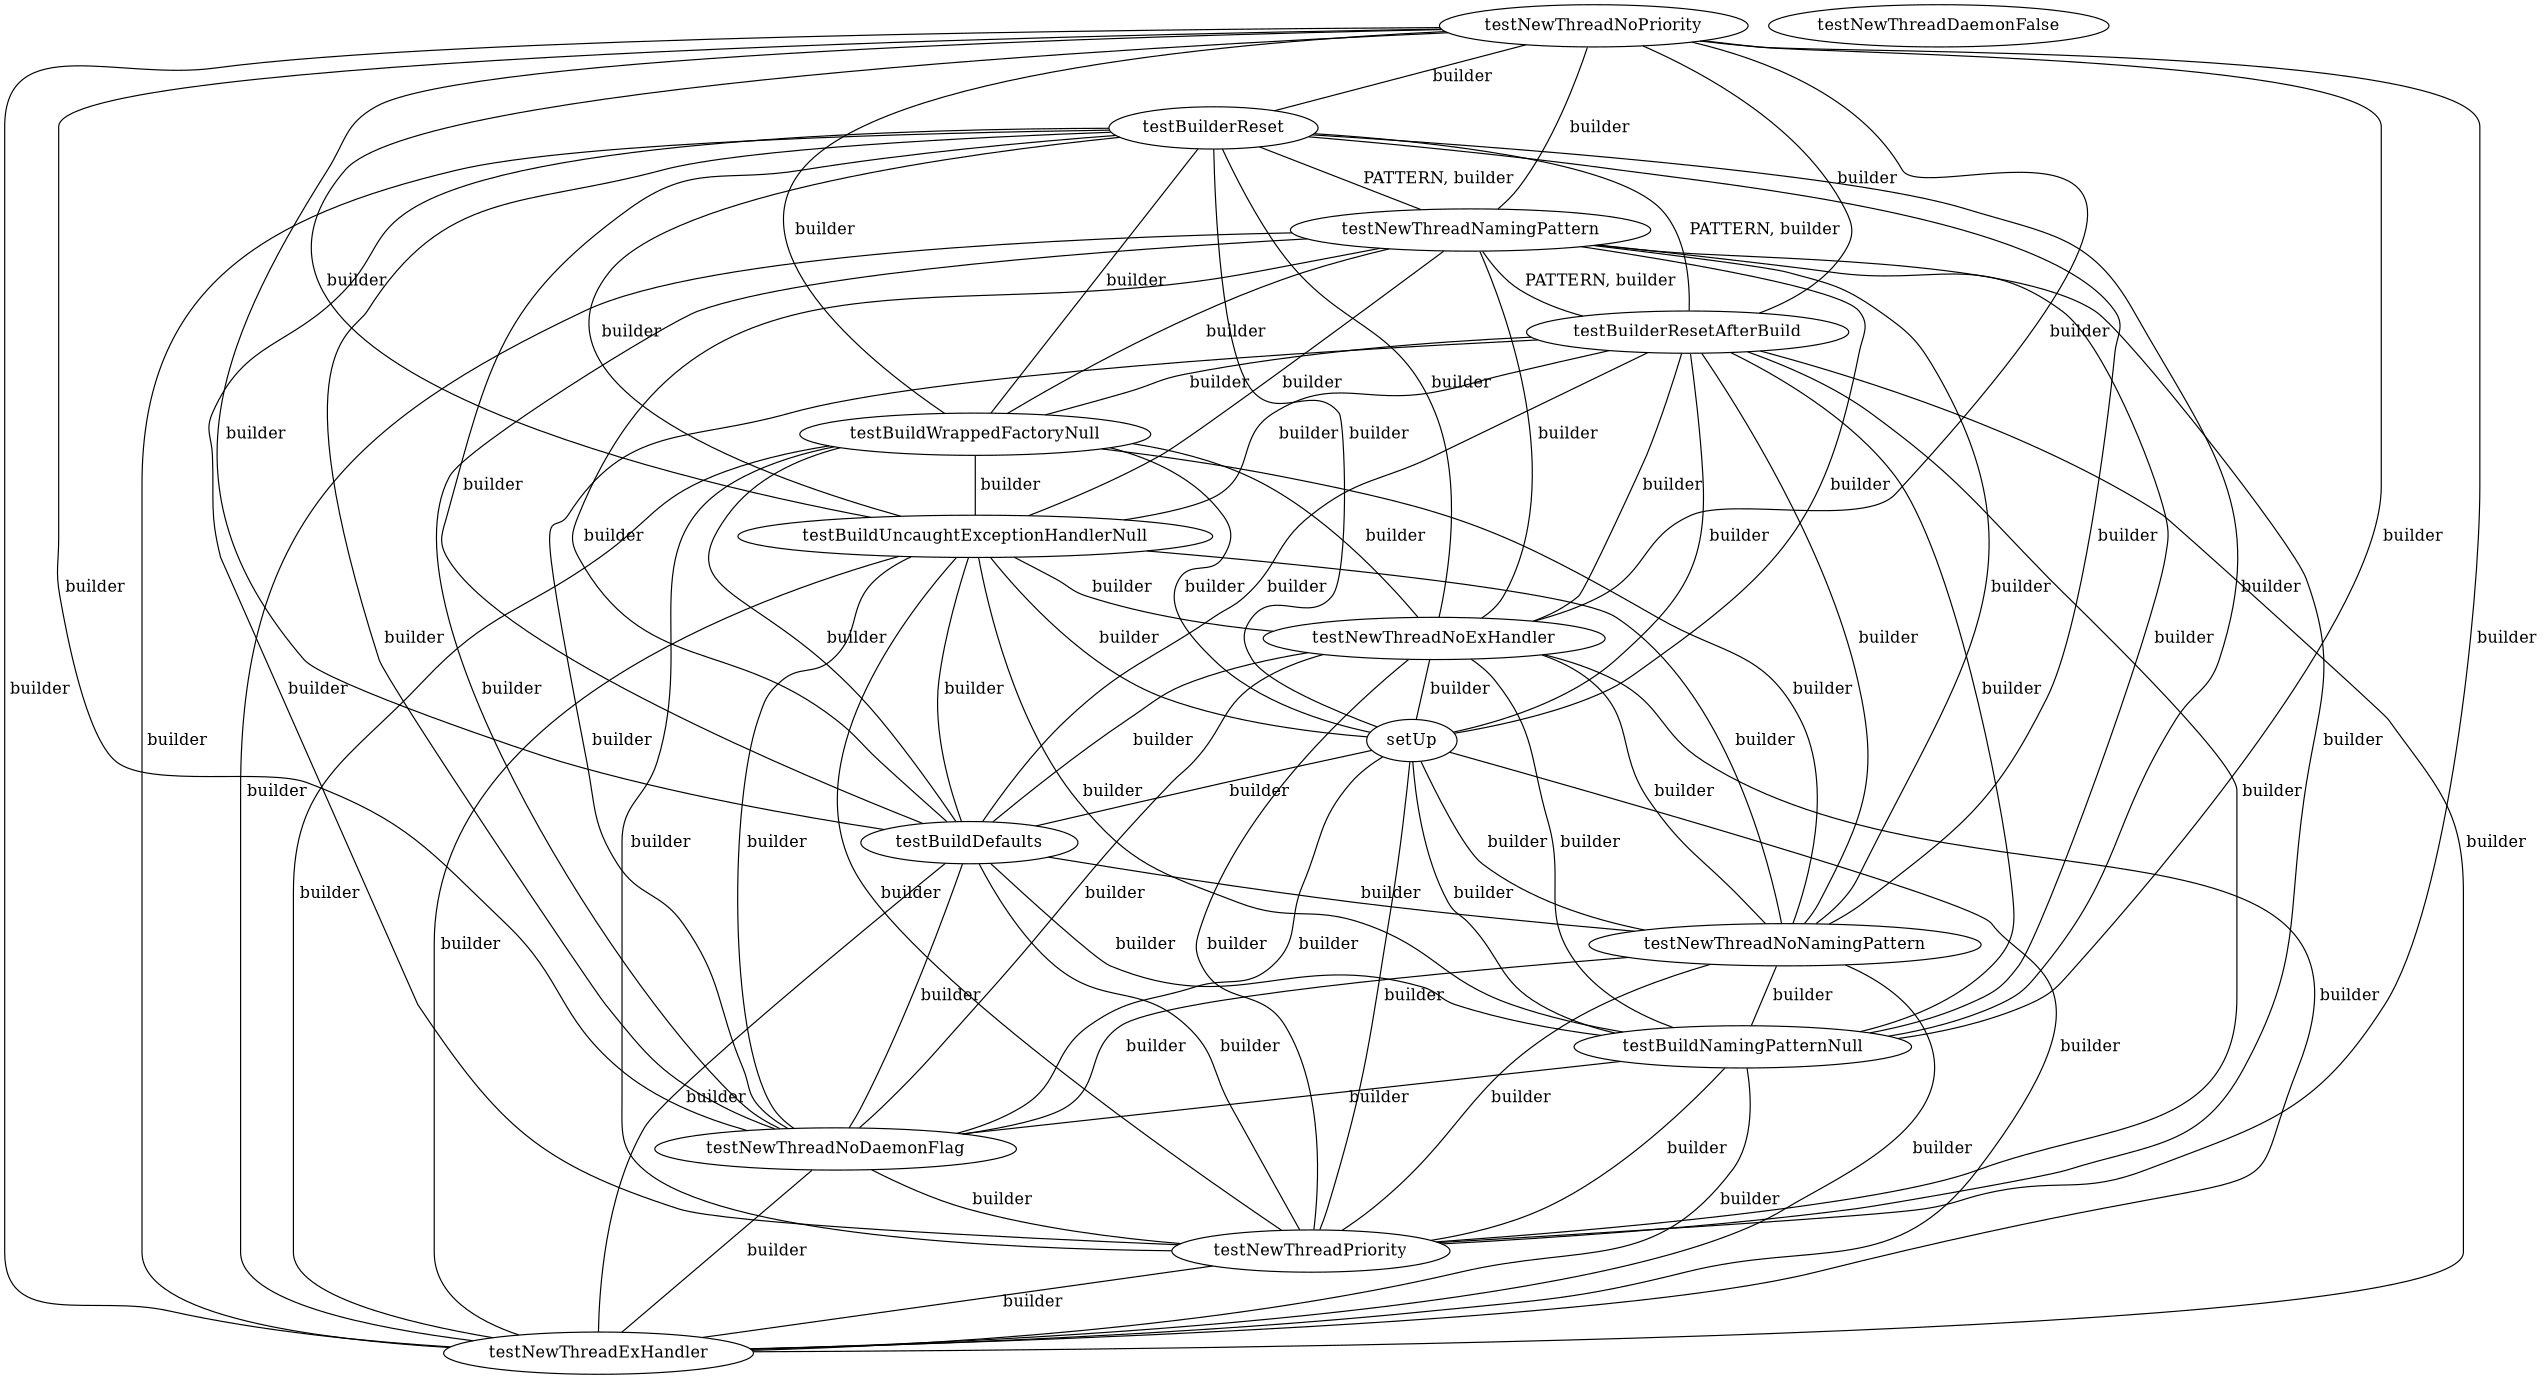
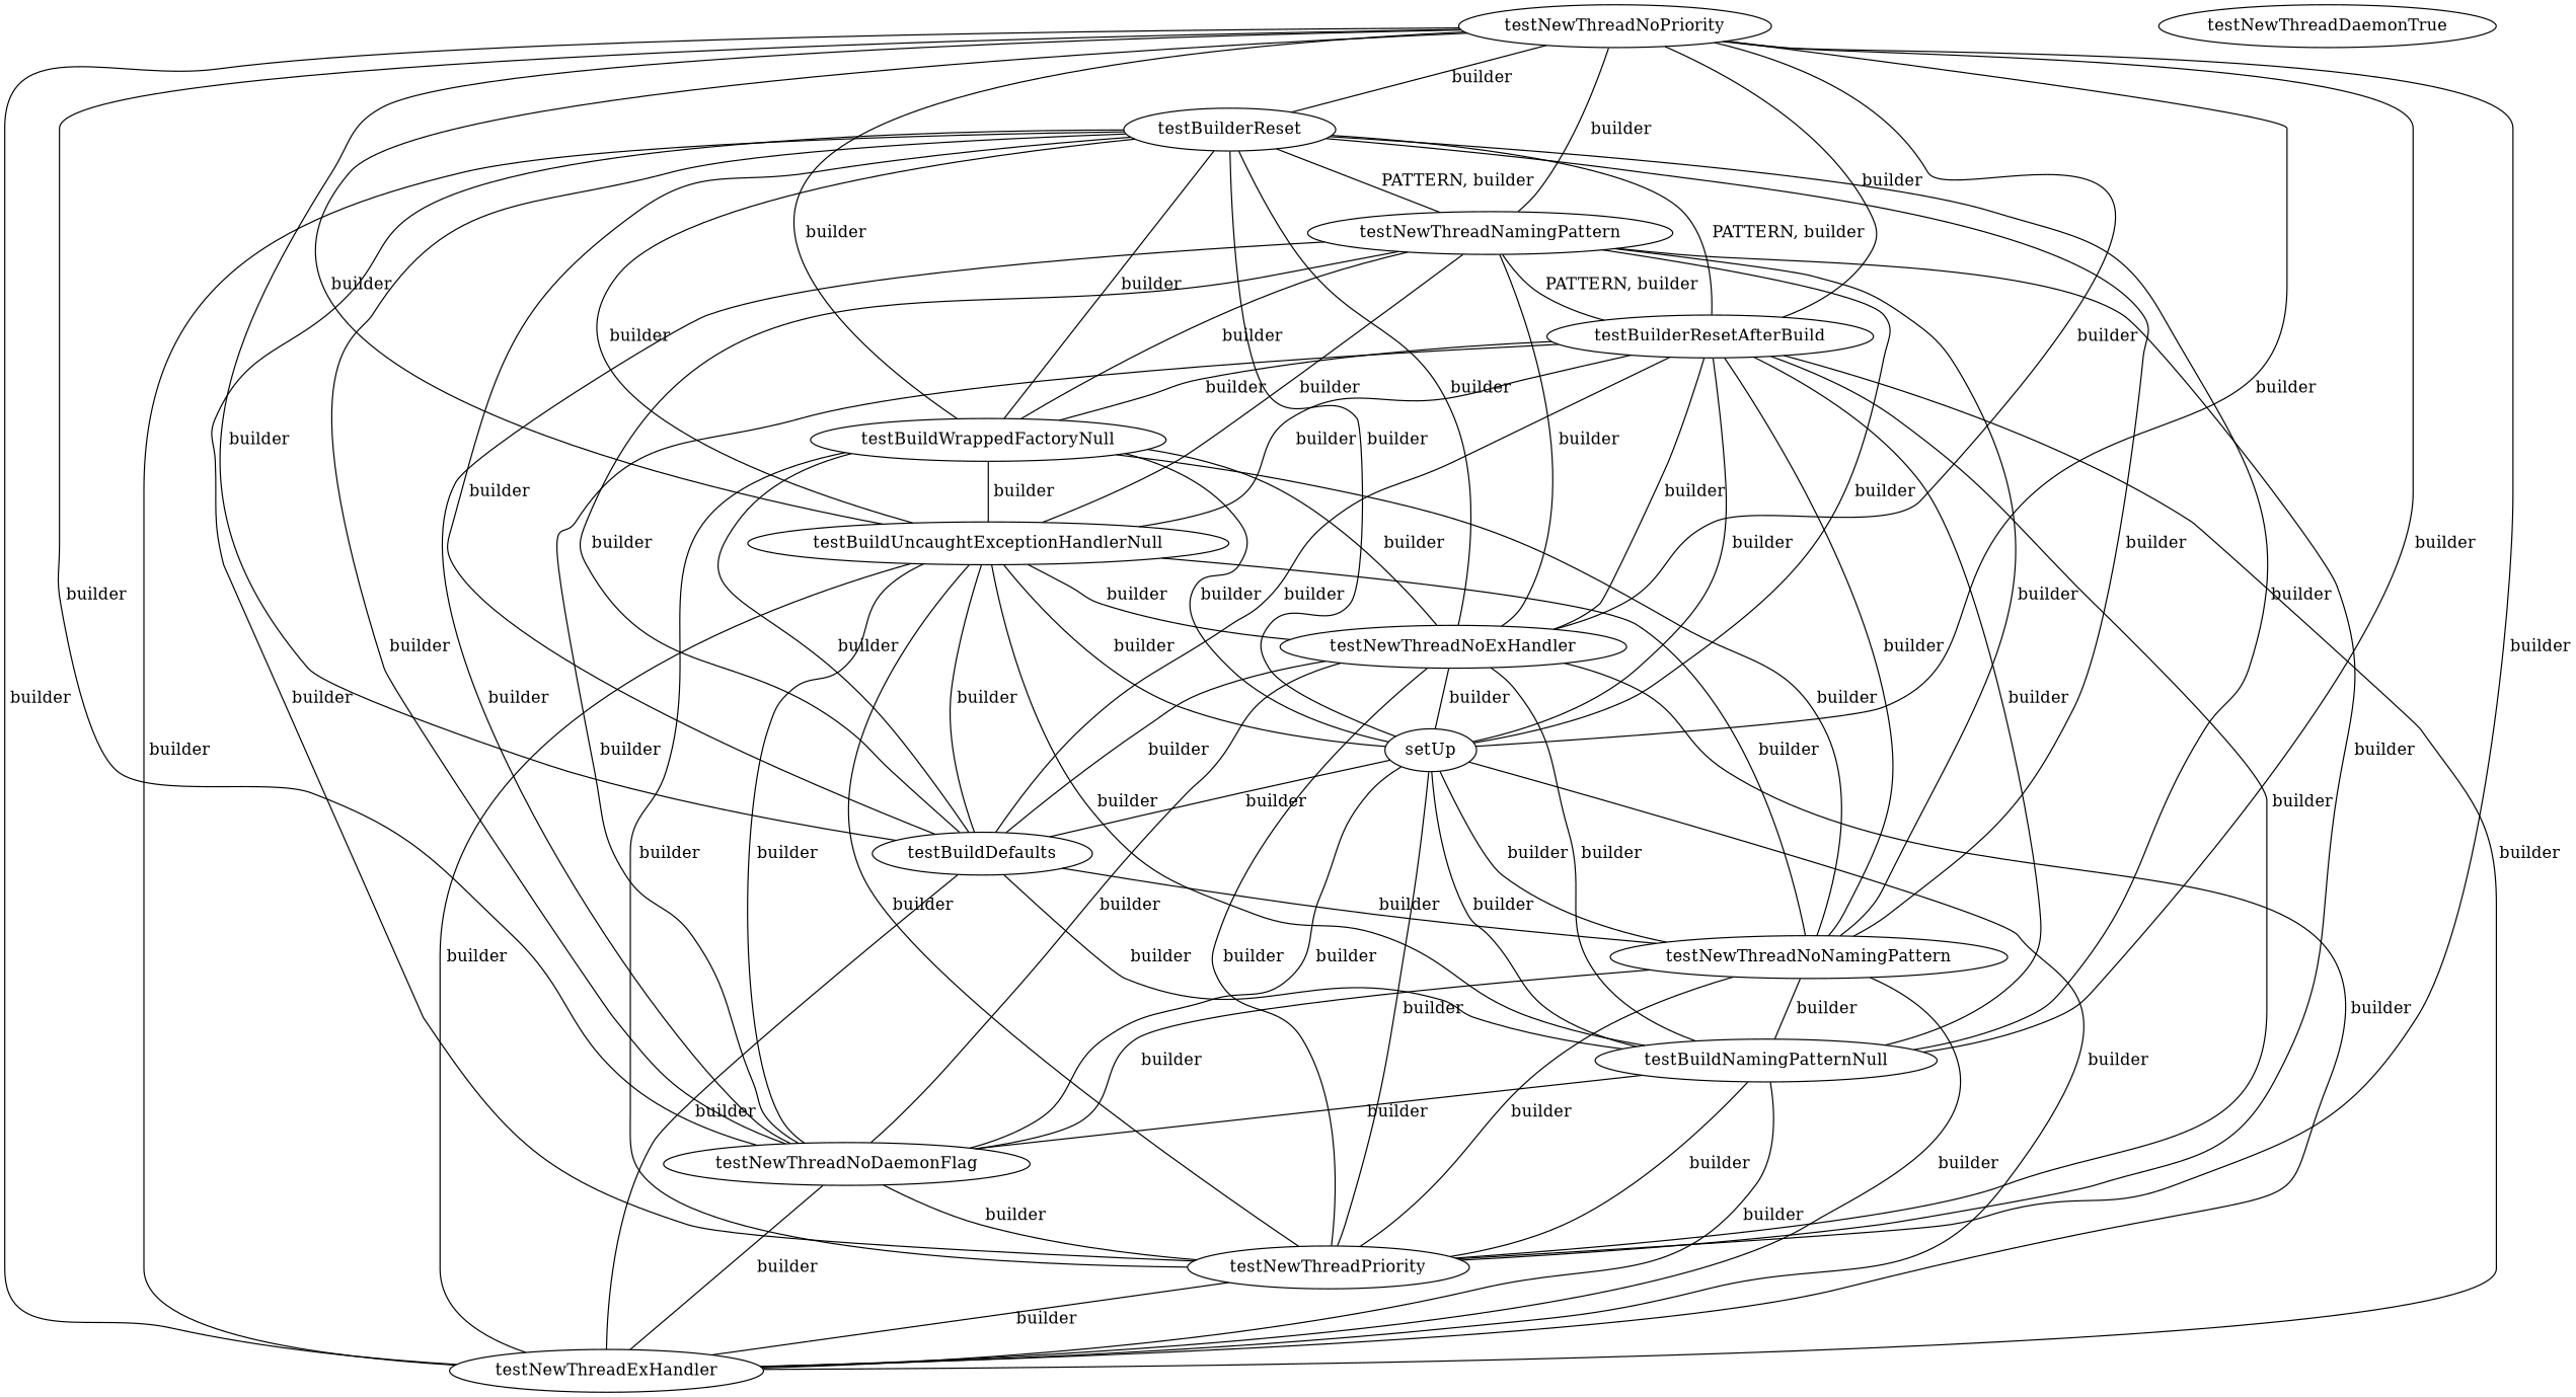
  digraph {
    edge [dir=none]
    testNewThreadNoPriority
    testBuilderReset
    testNewThreadNamingPattern
    testBuilderResetAfterBuild
    testBuildWrappedFactoryNull
    testBuildUncaughtExceptionHandlerNull
    testNewThreadNoExHandler
    setUp
    testBuildDefaults
    testBuildNamingPatternNull
    testNewThreadNoDaemonFlag
    testNewThreadPriority
    testNewThreadExHandler
    testNewThreadNoNamingPattern
-   testNewThreadDaemonFalse
+   testNewThreadDaemonTrue
    testNewThreadNoPriority -> testBuilderReset [label=" builder"]
    testNewThreadNoPriority -> testNewThreadNamingPattern [label=" builder"]
    testNewThreadNoPriority -> testBuilderResetAfterBuild [label=" builder"]
    testNewThreadNoPriority -> testBuildWrappedFactoryNull [label=" builder"]
    testNewThreadNoPriority -> testBuildUncaughtExceptionHandlerNull [label=" builder"]
    testNewThreadNoPriority -> testNewThreadNoExHandler [label=" builder"]
+   testNewThreadNoPriority -> setUp [label=" builder"]
    testNewThreadNoPriority -> testBuildDefaults [label=" builder"]
    testNewThreadNoPriority -> testBuildNamingPatternNull [label=" builder"]
    testNewThreadNoPriority -> testNewThreadNoDaemonFlag [label=" builder"]
    testNewThreadNoPriority -> testNewThreadPriority [label=" builder"]
    testNewThreadNoPriority -> testNewThreadExHandler [label=" builder"]
    testBuilderReset -> testNewThreadNamingPattern [label=" PATTERN, builder"]
    testBuilderReset -> testBuilderResetAfterBuild [label=" PATTERN, builder"]
    testBuilderReset -> testBuildWrappedFactoryNull [label=" builder"]
    testBuilderReset -> testBuildUncaughtExceptionHandlerNull [label=" builder"]
    testBuilderReset -> testNewThreadNoExHandler [label=" builder"]
    testBuilderReset -> setUp [label=" builder"]
    testBuilderReset -> testBuildDefaults [label=" builder"]
    testBuilderReset -> testBuildNamingPatternNull [label=" builder"]
    testBuilderReset -> testNewThreadNoDaemonFlag [label=" builder"]
    testBuilderReset -> testNewThreadPriority [label=" builder"]
    testBuilderReset -> testNewThreadExHandler [label=" builder"]
    testBuilderReset -> testNewThreadNoNamingPattern [label=" builder"]
    testNewThreadNamingPattern -> testBuilderResetAfterBuild [label=" PATTERN, builder"]
    testNewThreadNamingPattern -> testBuildWrappedFactoryNull [label=" builder"]
    testNewThreadNamingPattern -> testBuildUncaughtExceptionHandlerNull [label=" builder"]
    testNewThreadNamingPattern -> testNewThreadNoExHandler [label=" builder"]
    testNewThreadNamingPattern -> setUp [label=" builder"]
    testNewThreadNamingPattern -> testBuildDefaults [label=" builder"]
-   testNewThreadNamingPattern -> testBuildNamingPatternNull [label=" builder"]
    testNewThreadNamingPattern -> testNewThreadNoDaemonFlag [label=" builder"]
    testNewThreadNamingPattern -> testNewThreadPriority [label=" builder"]
-   testNewThreadNamingPattern -> testNewThreadExHandler [label=" builder"]
    testNewThreadNamingPattern -> testNewThreadNoNamingPattern [label=" builder"]
    testBuilderResetAfterBuild -> testBuildWrappedFactoryNull [label=" builder"]
    testBuilderResetAfterBuild -> testBuildUncaughtExceptionHandlerNull [label=" builder"]
    testBuilderResetAfterBuild -> testNewThreadNoExHandler [label=" builder"]
    testBuilderResetAfterBuild -> setUp [label=" builder"]
    testBuilderResetAfterBuild -> testBuildDefaults [label=" builder"]
    testBuilderResetAfterBuild -> testBuildNamingPatternNull [label=" builder"]
    testBuilderResetAfterBuild -> testNewThreadNoDaemonFlag [label=" builder"]
    testBuilderResetAfterBuild -> testNewThreadPriority [label=" builder"]
    testBuilderResetAfterBuild -> testNewThreadExHandler [label=" builder"]
    testBuilderResetAfterBuild -> testNewThreadNoNamingPattern [label=" builder"]
    testBuildWrappedFactoryNull -> testBuildUncaughtExceptionHandlerNull [label=" builder"]
    testBuildWrappedFactoryNull -> testNewThreadNoExHandler [label=" builder"]
    testBuildWrappedFactoryNull -> setUp [label=" builder"]
    testBuildWrappedFactoryNull -> testBuildDefaults [label=" builder"]
    testBuildWrappedFactoryNull -> testNewThreadPriority [label=" builder"]
-   testBuildWrappedFactoryNull -> testNewThreadExHandler [label=" builder"]
    testBuildWrappedFactoryNull -> testNewThreadNoNamingPattern [label=" builder"]
    testBuildUncaughtExceptionHandlerNull -> testNewThreadNoExHandler [label=" builder"]
    testBuildUncaughtExceptionHandlerNull -> setUp [label=" builder"]
    testBuildUncaughtExceptionHandlerNull -> testBuildDefaults [label=" builder"]
    testBuildUncaughtExceptionHandlerNull -> testBuildNamingPatternNull [label=" builder"]
    testBuildUncaughtExceptionHandlerNull -> testNewThreadNoDaemonFlag [label=" builder"]
    testBuildUncaughtExceptionHandlerNull -> testNewThreadPriority [label=" builder"]
    testBuildUncaughtExceptionHandlerNull -> testNewThreadExHandler [label=" builder"]
    testBuildUncaughtExceptionHandlerNull -> testNewThreadNoNamingPattern [label=" builder"]
    testNewThreadNoExHandler -> setUp [label=" builder"]
    testNewThreadNoExHandler -> testBuildDefaults [label=" builder"]
    testNewThreadNoExHandler -> testBuildNamingPatternNull [label=" builder"]
    testNewThreadNoExHandler -> testNewThreadNoDaemonFlag [label=" builder"]
    testNewThreadNoExHandler -> testNewThreadPriority [label=" builder"]
    testNewThreadNoExHandler -> testNewThreadExHandler [label=" builder"]
-   testNewThreadNoExHandler -> testNewThreadNoNamingPattern [label=" builder"]
    setUp -> testBuildDefaults [label=" builder"]
    setUp -> testBuildNamingPatternNull [label=" builder"]
    setUp -> testNewThreadNoDaemonFlag [label=" builder"]
    setUp -> testNewThreadPriority [label=" builder"]
    setUp -> testNewThreadExHandler [label=" builder"]
    setUp -> testNewThreadNoNamingPattern [label=" builder"]
    testBuildDefaults -> testBuildNamingPatternNull [label=" builder"]
-   testBuildDefaults -> testNewThreadNoDaemonFlag [label=" builder"]
-   testBuildDefaults -> testNewThreadPriority [label=" builder"]
    testBuildDefaults -> testNewThreadExHandler [label=" builder"]
    testBuildDefaults -> testNewThreadNoNamingPattern [label=" builder"]
    testBuildNamingPatternNull -> testNewThreadNoDaemonFlag [label=" builder"]
    testBuildNamingPatternNull -> testNewThreadPriority [label=" builder"]
    testBuildNamingPatternNull -> testNewThreadExHandler [label=" builder"]
    testNewThreadNoDaemonFlag -> testNewThreadPriority [label=" builder"]
    testNewThreadNoDaemonFlag -> testNewThreadExHandler [label=" builder"]
    testNewThreadPriority -> testNewThreadExHandler [label=" builder"]
    testNewThreadNoNamingPattern -> testBuildNamingPatternNull [label=" builder"]
    testNewThreadNoNamingPattern -> testNewThreadNoDaemonFlag [label=" builder"]
    testNewThreadNoNamingPattern -> testNewThreadPriority [label=" builder"]
    testNewThreadNoNamingPattern -> testNewThreadExHandler [label=" builder"]
  }
